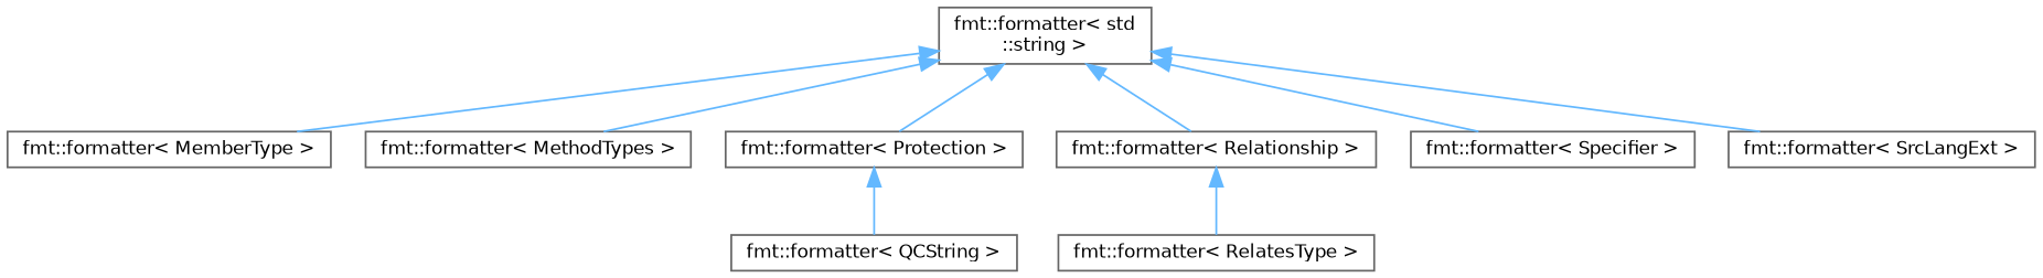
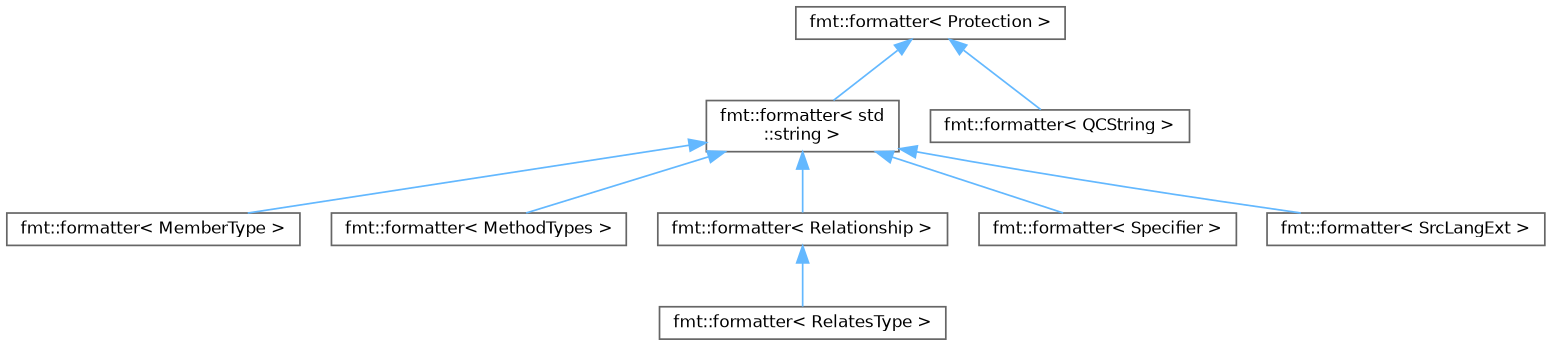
  digraph {
    rankdir=TB
    node [color=grey40 fillcolor=white fontname=Helvetica fontsize=10 shape=box style=filled]
    edge [color=steelblue1 dir=back fontname=Helvetica fontsize=10 labelfontname=Helvetica labelfontsize=10 style=solid]
    n1 [height=0.2 label="fmt::formatter\< std\l::string \>" width=0.4]
    n2 [height=0.2 label="fmt::formatter\< MemberType \>" width=0.4]
    n3 [height=0.2 label="fmt::formatter\< MethodTypes \>" width=0.4]
    n4 [height=0.2 label="fmt::formatter\< Protection \>" width=0.4]
    n5 [height=0.2 label="fmt::formatter\< Relationship \>" width=0.4]
    n6 [height=0.2 label="fmt::formatter\< Specifier \>" width=0.4]
    n7 [height=0.2 label="fmt::formatter\< SrcLangExt \>" width=0.4]
    n8 [height=0.2 label="fmt::formatter\< QCString \>" width=0.4]
    n9 [height=0.2 label="fmt::formatter\< RelatesType \>" width=0.4]
    n1 -> n2
    n1 -> n3
-   n1 -> n4
+   n4 -> n1
    n1 -> n5
    n1 -> n6
    n1 -> n7
    n4 -> n8
    n5 -> n9
  }
